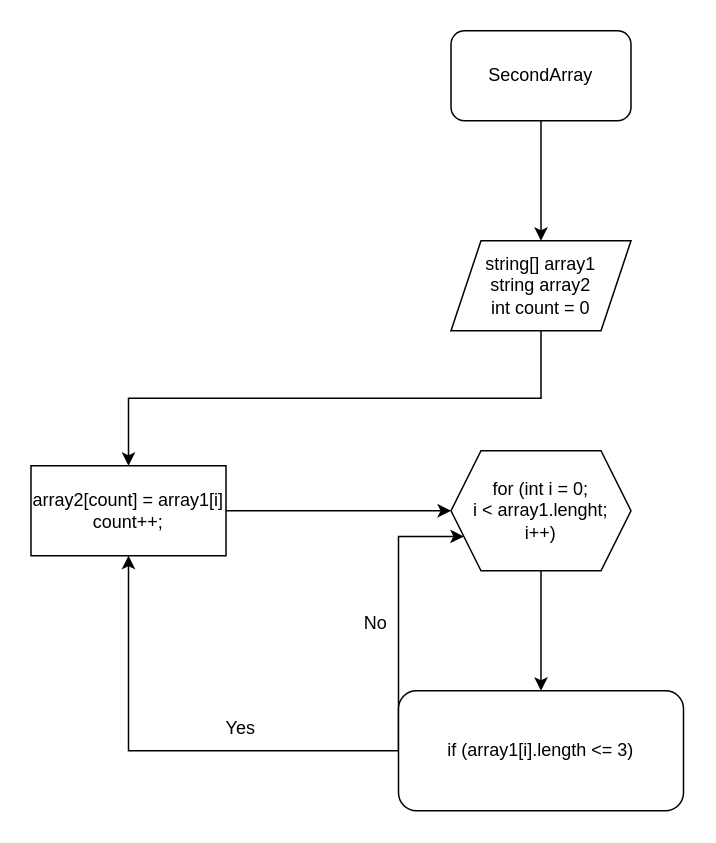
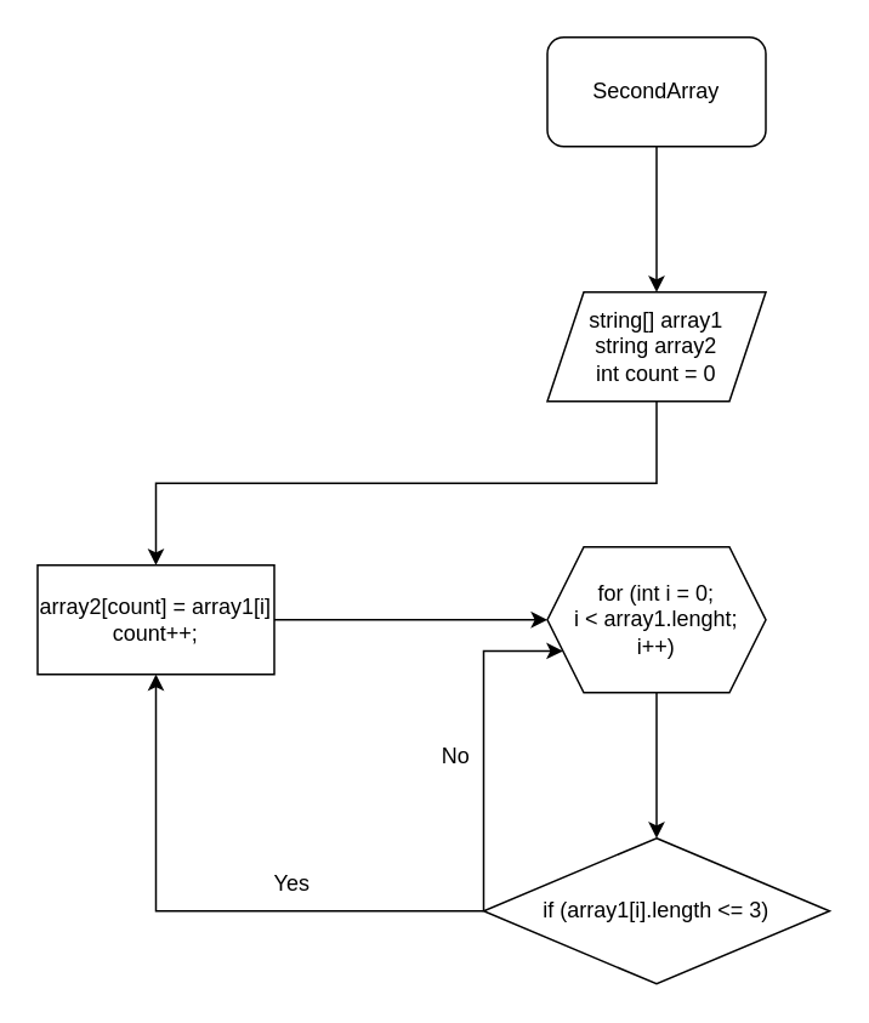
  <mxCell id="0" />
  <mxCell id="1" parent="0" />
  <mxCell id="2" style="edgeStyle=orthogonalEdgeStyle;rounded=0;orthogonalLoop=1;jettySize=auto;html=1;exitX=1;exitY=0.5;exitDx=0;exitDy=0;entryX=0;entryY=0.5;entryDx=0;entryDy=0;" edge="1" parent="1" source="3" target="5"><mxGeometry relative="1" as="geometry" /></mxCell>
  <mxCell id="3" value="array2[count] = array1[i]&lt;br&gt;count++;" style="rounded=0;whiteSpace=wrap;html=1;" vertex="1" parent="1"><mxGeometry x="20" y="310" width="130" height="60" as="geometry" /></mxCell>
  <mxCell id="4" value="" style="edgeStyle=orthogonalEdgeStyle;rounded=0;orthogonalLoop=1;jettySize=auto;html=1;" edge="1" parent="1" source="5" target="8"><mxGeometry relative="1" as="geometry" /></mxCell>
  <mxCell id="5" value="for (int i = 0;&lt;br&gt;i &amp;lt; array1.lenght;&lt;br&gt;i++)" style="shape=hexagon;perimeter=hexagonPerimeter2;whiteSpace=wrap;html=1;fixedSize=1;" vertex="1" parent="1"><mxGeometry x="300" y="300" width="120" height="80" as="geometry" /></mxCell>
  <mxCell id="6" style="edgeStyle=orthogonalEdgeStyle;rounded=0;orthogonalLoop=1;jettySize=auto;html=1;exitX=0;exitY=0.5;exitDx=0;exitDy=0;entryX=0.5;entryY=1;entryDx=0;entryDy=0;" edge="1" parent="1" source="8" target="3"><mxGeometry relative="1" as="geometry" /></mxCell>
  <mxCell id="7" style="edgeStyle=orthogonalEdgeStyle;rounded=0;orthogonalLoop=1;jettySize=auto;html=1;exitX=0;exitY=0.5;exitDx=0;exitDy=0;entryX=0;entryY=0.75;entryDx=0;entryDy=0;" edge="1" parent="1" source="8" target="5"><mxGeometry relative="1" as="geometry"><Array as="points"><mxPoint x="265" y="357" /></Array></mxGeometry></mxCell>
- <mxCell id="8" value="if (array1[i].length &amp;lt;= 3)" style="whiteSpace=wrap;html=1;rounded=1;" vertex="1" parent="1"><mxGeometry x="265" y="460" width="190" height="80" as="geometry" /></mxCell>
+ <mxCell id="8" value="if (array1[i].length &amp;lt;= 3)" style="rhombus;whiteSpace=wrap;html=1;" vertex="1" parent="1"><mxGeometry x="265" y="460" width="190" height="80" as="geometry" /></mxCell>
  <mxCell id="9" style="edgeStyle=orthogonalEdgeStyle;rounded=0;orthogonalLoop=1;jettySize=auto;html=1;exitX=0.5;exitY=1;exitDx=0;exitDy=0;" edge="1" parent="1" source="10" target="3"><mxGeometry relative="1" as="geometry" /></mxCell>
  <mxCell id="10" value="string[] array1&lt;br&gt;string array2&lt;br&gt;int count = 0" style="shape=parallelogram;perimeter=parallelogramPerimeter;whiteSpace=wrap;html=1;fixedSize=1;" vertex="1" parent="1"><mxGeometry x="300" y="160" width="120" height="60" as="geometry" /></mxCell>
  <mxCell id="11" style="edgeStyle=orthogonalEdgeStyle;rounded=0;orthogonalLoop=1;jettySize=auto;html=1;exitX=0.5;exitY=1;exitDx=0;exitDy=0;entryX=0.5;entryY=0;entryDx=0;entryDy=0;" edge="1" parent="1" source="12" target="10"><mxGeometry relative="1" as="geometry" /></mxCell>
  <mxCell id="12" value="SecondArray" style="rounded=1;whiteSpace=wrap;html=1;" vertex="1" parent="1"><mxGeometry x="300" y="20" width="120" height="60" as="geometry" /></mxCell>
  <mxCell id="13" value="Yes" style="text;html=1;strokeColor=none;fillColor=none;align=center;verticalAlign=middle;whiteSpace=wrap;rounded=0;" vertex="1" parent="1"><mxGeometry x="130" y="470" width="60" height="30" as="geometry" /></mxCell>
  <mxCell id="14" value="No" style="text;html=1;strokeColor=none;fillColor=none;align=center;verticalAlign=middle;whiteSpace=wrap;rounded=0;" vertex="1" parent="1"><mxGeometry x="220" y="400" width="60" height="30" as="geometry" /></mxCell>
